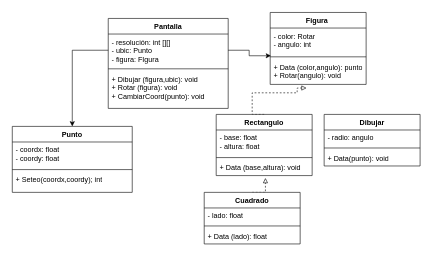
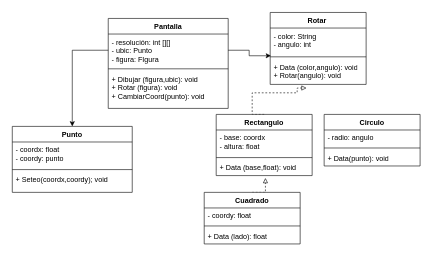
  <mxCell id="0" />
  <mxCell id="1" parent="0" />
  <mxCell id="2" value="Pantalla" style="swimlane;fontStyle=1;align=center;verticalAlign=top;childLayout=stackLayout;horizontal=1;startSize=26;horizontalStack=0;resizeParent=1;resizeParentMax=0;resizeLast=0;collapsible=1;marginBottom=0;whiteSpace=wrap;html=1;" vertex="1" parent="1"><mxGeometry x="180" y="30" width="200" height="150" as="geometry" /></mxCell>
  <mxCell id="3" value="- resolución: int [][]&lt;br&gt;- ubic: Punto&lt;br&gt;- figura: FIgura" style="text;strokeColor=none;fillColor=none;align=left;verticalAlign=top;spacingLeft=4;spacingRight=4;overflow=hidden;rotatable=0;points=[[0,0.5],[1,0.5]];portConstraint=eastwest;whiteSpace=wrap;html=1;" vertex="1" parent="2"><mxGeometry y="26" width="200" height="54" as="geometry" /></mxCell>
  <mxCell id="4" value="" style="line;strokeWidth=1;fillColor=none;align=left;verticalAlign=middle;spacingTop=-1;spacingLeft=3;spacingRight=3;rotatable=0;labelPosition=right;points=[];portConstraint=eastwest;strokeColor=inherit;" vertex="1" parent="2"><mxGeometry y="80" width="200" height="8" as="geometry" /></mxCell>
  <mxCell id="5" value="+ Dibujar (figura,ubic): void&lt;br&gt;+ Rotar (figura): void&lt;br&gt;+ CambiarCoord(punto): void" style="text;strokeColor=none;fillColor=none;align=left;verticalAlign=top;spacingLeft=4;spacingRight=4;overflow=hidden;rotatable=0;points=[[0,0.5],[1,0.5]];portConstraint=eastwest;whiteSpace=wrap;html=1;" vertex="1" parent="2"><mxGeometry y="88" width="200" height="62" as="geometry" /></mxCell>
- <mxCell id="6" value="Figura&amp;nbsp;" style="swimlane;fontStyle=1;align=center;verticalAlign=top;childLayout=stackLayout;horizontal=1;startSize=26;horizontalStack=0;resizeParent=1;resizeParentMax=0;resizeLast=0;collapsible=1;marginBottom=0;whiteSpace=wrap;html=1;" vertex="1" parent="1"><mxGeometry x="450" y="20" width="160" height="120" as="geometry" /></mxCell>
- <mxCell id="7" value="- color: Rotar&lt;br&gt;- angulo: int&lt;br&gt;&lt;br&gt;&lt;br&gt;" style="text;strokeColor=none;fillColor=none;align=left;verticalAlign=top;spacingLeft=4;spacingRight=4;overflow=hidden;rotatable=0;points=[[0,0.5],[1,0.5]];portConstraint=eastwest;whiteSpace=wrap;html=1;" vertex="1" parent="6"><mxGeometry y="26" width="160" height="44" as="geometry" /></mxCell>
+ <mxCell id="6" value="Rotar&amp;nbsp;" style="swimlane;fontStyle=1;align=center;verticalAlign=top;childLayout=stackLayout;horizontal=1;startSize=26;horizontalStack=0;resizeParent=1;resizeParentMax=0;resizeLast=0;collapsible=1;marginBottom=0;whiteSpace=wrap;html=1;" vertex="1" parent="1"><mxGeometry x="450" y="20" width="160" height="120" as="geometry" /></mxCell>
+ <mxCell id="7" value="- color: String&lt;br&gt;- angulo: int&lt;br&gt;&lt;br&gt;&lt;br&gt;" style="text;strokeColor=none;fillColor=none;align=left;verticalAlign=top;spacingLeft=4;spacingRight=4;overflow=hidden;rotatable=0;points=[[0,0.5],[1,0.5]];portConstraint=eastwest;whiteSpace=wrap;html=1;" vertex="1" parent="6"><mxGeometry y="26" width="160" height="44" as="geometry" /></mxCell>
  <mxCell id="8" value="" style="line;strokeWidth=1;fillColor=none;align=left;verticalAlign=middle;spacingTop=-1;spacingLeft=3;spacingRight=3;rotatable=0;labelPosition=right;points=[];portConstraint=eastwest;strokeColor=inherit;" vertex="1" parent="6"><mxGeometry y="70" width="160" height="8" as="geometry" /></mxCell>
- <mxCell id="9" value="+ Data (color,angulo): punto&lt;br&gt;+ Rotar(angulo): void" style="text;strokeColor=none;fillColor=none;align=left;verticalAlign=top;spacingLeft=4;spacingRight=4;overflow=hidden;rotatable=0;points=[[0,0.5],[1,0.5]];portConstraint=eastwest;whiteSpace=wrap;html=1;" vertex="1" parent="6"><mxGeometry y="78" width="160" height="42" as="geometry" /></mxCell>
+ <mxCell id="9" value="+ Data (color,angulo): void&lt;br&gt;+ Rotar(angulo): void" style="text;strokeColor=none;fillColor=none;align=left;verticalAlign=top;spacingLeft=4;spacingRight=4;overflow=hidden;rotatable=0;points=[[0,0.5],[1,0.5]];portConstraint=eastwest;whiteSpace=wrap;html=1;" vertex="1" parent="6"><mxGeometry y="78" width="160" height="42" as="geometry" /></mxCell>
  <mxCell id="10" style="edgeStyle=orthogonalEdgeStyle;rounded=0;orthogonalLoop=1;jettySize=auto;html=1;entryX=0.379;entryY=1.143;entryDx=0;entryDy=0;entryPerimeter=0;exitX=0.5;exitY=0;exitDx=0;exitDy=0;endArrow=block;endFill=0;dashed=1;" edge="1" parent="1" source="11" target="9"><mxGeometry relative="1" as="geometry"><mxPoint x="390" y="190" as="sourcePoint" /><mxPoint x="494" y="125.996" as="targetPoint" /><Array as="points"><mxPoint x="420" y="154" /><mxPoint x="495" y="154" /><mxPoint x="495" y="146" /></Array></mxGeometry></mxCell>
  <mxCell id="11" value="Rectangulo" style="swimlane;fontStyle=1;align=center;verticalAlign=top;childLayout=stackLayout;horizontal=1;startSize=26;horizontalStack=0;resizeParent=1;resizeParentMax=0;resizeLast=0;collapsible=1;marginBottom=0;whiteSpace=wrap;html=1;" vertex="1" parent="1"><mxGeometry x="360" y="190" width="160" height="102" as="geometry" /></mxCell>
- <mxCell id="12" value="- base: float&lt;br&gt;- altura: float&amp;nbsp;" style="text;strokeColor=none;fillColor=none;align=left;verticalAlign=top;spacingLeft=4;spacingRight=4;overflow=hidden;rotatable=0;points=[[0,0.5],[1,0.5]];portConstraint=eastwest;whiteSpace=wrap;html=1;" vertex="1" parent="11"><mxGeometry y="26" width="160" height="42" as="geometry" /></mxCell>
+ <mxCell id="12" value="- base: coordx&lt;br&gt;- altura: float&amp;nbsp;" style="text;strokeColor=none;fillColor=none;align=left;verticalAlign=top;spacingLeft=4;spacingRight=4;overflow=hidden;rotatable=0;points=[[0,0.5],[1,0.5]];portConstraint=eastwest;whiteSpace=wrap;html=1;" vertex="1" parent="11"><mxGeometry y="26" width="160" height="42" as="geometry" /></mxCell>
  <mxCell id="13" value="" style="line;strokeWidth=1;fillColor=none;align=left;verticalAlign=middle;spacingTop=-1;spacingLeft=3;spacingRight=3;rotatable=0;labelPosition=right;points=[];portConstraint=eastwest;strokeColor=inherit;" vertex="1" parent="11"><mxGeometry y="68" width="160" height="8" as="geometry" /></mxCell>
- <mxCell id="14" value="+ Data (base,altura): void" style="text;strokeColor=none;fillColor=none;align=left;verticalAlign=top;spacingLeft=4;spacingRight=4;overflow=hidden;rotatable=0;points=[[0,0.5],[1,0.5]];portConstraint=eastwest;whiteSpace=wrap;html=1;" vertex="1" parent="11"><mxGeometry y="76" width="160" height="26" as="geometry" /></mxCell>
- <mxCell id="15" value="Dibujar" style="swimlane;fontStyle=1;align=center;verticalAlign=top;childLayout=stackLayout;horizontal=1;startSize=26;horizontalStack=0;resizeParent=1;resizeParentMax=0;resizeLast=0;collapsible=1;marginBottom=0;whiteSpace=wrap;html=1;" vertex="1" parent="1"><mxGeometry x="540" y="190" width="160" height="86" as="geometry" /></mxCell>
+ <mxCell id="14" value="+ Data (base,float): void" style="text;strokeColor=none;fillColor=none;align=left;verticalAlign=top;spacingLeft=4;spacingRight=4;overflow=hidden;rotatable=0;points=[[0,0.5],[1,0.5]];portConstraint=eastwest;whiteSpace=wrap;html=1;" vertex="1" parent="11"><mxGeometry y="76" width="160" height="26" as="geometry" /></mxCell>
+ <mxCell id="15" value="Circulo" style="swimlane;fontStyle=1;align=center;verticalAlign=top;childLayout=stackLayout;horizontal=1;startSize=26;horizontalStack=0;resizeParent=1;resizeParentMax=0;resizeLast=0;collapsible=1;marginBottom=0;whiteSpace=wrap;html=1;" vertex="1" parent="1"><mxGeometry x="540" y="190" width="160" height="86" as="geometry" /></mxCell>
  <mxCell id="16" value="- radio: angulo" style="text;strokeColor=none;fillColor=none;align=left;verticalAlign=top;spacingLeft=4;spacingRight=4;overflow=hidden;rotatable=0;points=[[0,0.5],[1,0.5]];portConstraint=eastwest;whiteSpace=wrap;html=1;" vertex="1" parent="15"><mxGeometry y="26" width="160" height="26" as="geometry" /></mxCell>
  <mxCell id="17" value="" style="line;strokeWidth=1;fillColor=none;align=left;verticalAlign=middle;spacingTop=-1;spacingLeft=3;spacingRight=3;rotatable=0;labelPosition=right;points=[];portConstraint=eastwest;strokeColor=inherit;" vertex="1" parent="15"><mxGeometry y="52" width="160" height="8" as="geometry" /></mxCell>
  <mxCell id="18" value="+ Data(punto): void" style="text;strokeColor=none;fillColor=none;align=left;verticalAlign=top;spacingLeft=4;spacingRight=4;overflow=hidden;rotatable=0;points=[[0,0.5],[1,0.5]];portConstraint=eastwest;whiteSpace=wrap;html=1;" vertex="1" parent="15"><mxGeometry y="60" width="160" height="26" as="geometry" /></mxCell>
  <mxCell id="19" style="edgeStyle=orthogonalEdgeStyle;rounded=0;orthogonalLoop=1;jettySize=auto;html=1;exitX=0.5;exitY=0;exitDx=0;exitDy=0;endArrow=block;endFill=0;entryX=0.513;entryY=1.154;entryDx=0;entryDy=0;entryPerimeter=0;dashed=1;" edge="1" parent="1" source="20" target="14"><mxGeometry relative="1" as="geometry"><mxPoint x="450" y="290" as="targetPoint" /></mxGeometry></mxCell>
  <mxCell id="20" value="Cuadrado" style="swimlane;fontStyle=1;align=center;verticalAlign=top;childLayout=stackLayout;horizontal=1;startSize=26;horizontalStack=0;resizeParent=1;resizeParentMax=0;resizeLast=0;collapsible=1;marginBottom=0;whiteSpace=wrap;html=1;" vertex="1" parent="1"><mxGeometry x="340" y="320" width="160" height="86" as="geometry" /></mxCell>
- <mxCell id="21" value="- lado: float" style="text;strokeColor=none;fillColor=none;align=left;verticalAlign=top;spacingLeft=4;spacingRight=4;overflow=hidden;rotatable=0;points=[[0,0.5],[1,0.5]];portConstraint=eastwest;whiteSpace=wrap;html=1;" vertex="1" parent="20"><mxGeometry y="26" width="160" height="26" as="geometry" /></mxCell>
+ <mxCell id="21" value="- coordy: float" style="text;strokeColor=none;fillColor=none;align=left;verticalAlign=top;spacingLeft=4;spacingRight=4;overflow=hidden;rotatable=0;points=[[0,0.5],[1,0.5]];portConstraint=eastwest;whiteSpace=wrap;html=1;" vertex="1" parent="20"><mxGeometry y="26" width="160" height="26" as="geometry" /></mxCell>
  <mxCell id="22" value="" style="line;strokeWidth=1;fillColor=none;align=left;verticalAlign=middle;spacingTop=-1;spacingLeft=3;spacingRight=3;rotatable=0;labelPosition=right;points=[];portConstraint=eastwest;strokeColor=inherit;" vertex="1" parent="20"><mxGeometry y="52" width="160" height="8" as="geometry" /></mxCell>
  <mxCell id="23" value="+ Data (lado): float" style="text;strokeColor=none;fillColor=none;align=left;verticalAlign=top;spacingLeft=4;spacingRight=4;overflow=hidden;rotatable=0;points=[[0,0.5],[1,0.5]];portConstraint=eastwest;whiteSpace=wrap;html=1;" vertex="1" parent="20"><mxGeometry y="60" width="160" height="26" as="geometry" /></mxCell>
  <mxCell id="24" value="Punto" style="swimlane;fontStyle=1;align=center;verticalAlign=top;childLayout=stackLayout;horizontal=1;startSize=26;horizontalStack=0;resizeParent=1;resizeParentMax=0;resizeLast=0;collapsible=1;marginBottom=0;whiteSpace=wrap;html=1;" vertex="1" parent="1"><mxGeometry x="20" y="210" width="200" height="110" as="geometry" /></mxCell>
- <mxCell id="25" value="- coordx: float&lt;br&gt;- coordy: float" style="text;strokeColor=none;fillColor=none;align=left;verticalAlign=top;spacingLeft=4;spacingRight=4;overflow=hidden;rotatable=0;points=[[0,0.5],[1,0.5]];portConstraint=eastwest;whiteSpace=wrap;html=1;" vertex="1" parent="24"><mxGeometry y="26" width="200" height="42" as="geometry" /></mxCell>
+ <mxCell id="25" value="- coordx: float&lt;br&gt;- coordy: punto" style="text;strokeColor=none;fillColor=none;align=left;verticalAlign=top;spacingLeft=4;spacingRight=4;overflow=hidden;rotatable=0;points=[[0,0.5],[1,0.5]];portConstraint=eastwest;whiteSpace=wrap;html=1;" vertex="1" parent="24"><mxGeometry y="26" width="200" height="42" as="geometry" /></mxCell>
  <mxCell id="26" value="" style="line;strokeWidth=1;fillColor=none;align=left;verticalAlign=middle;spacingTop=-1;spacingLeft=3;spacingRight=3;rotatable=0;labelPosition=right;points=[];portConstraint=eastwest;strokeColor=inherit;" vertex="1" parent="24"><mxGeometry y="68" width="200" height="8" as="geometry" /></mxCell>
- <mxCell id="27" value="+ Seteo(coordx,coordy); int" style="text;strokeColor=none;fillColor=none;align=left;verticalAlign=top;spacingLeft=4;spacingRight=4;overflow=hidden;rotatable=0;points=[[0,0.5],[1,0.5]];portConstraint=eastwest;whiteSpace=wrap;html=1;" vertex="1" parent="24"><mxGeometry y="76" width="200" height="34" as="geometry" /></mxCell>
+ <mxCell id="27" value="+ Seteo(coordx,coordy); void" style="text;strokeColor=none;fillColor=none;align=left;verticalAlign=top;spacingLeft=4;spacingRight=4;overflow=hidden;rotatable=0;points=[[0,0.5],[1,0.5]];portConstraint=eastwest;whiteSpace=wrap;html=1;" vertex="1" parent="24"><mxGeometry y="76" width="200" height="34" as="geometry" /></mxCell>
  <mxCell id="28" style="edgeStyle=orthogonalEdgeStyle;rounded=0;orthogonalLoop=1;jettySize=auto;html=1;exitX=0;exitY=0.5;exitDx=0;exitDy=0;" edge="1" parent="1" source="3" target="24"><mxGeometry relative="1" as="geometry" /></mxCell>
  <mxCell id="29" style="edgeStyle=orthogonalEdgeStyle;rounded=0;orthogonalLoop=1;jettySize=auto;html=1;exitX=1;exitY=0.5;exitDx=0;exitDy=0;entryX=0.008;entryY=1.051;entryDx=0;entryDy=0;entryPerimeter=0;" edge="1" parent="1" source="3" target="7"><mxGeometry relative="1" as="geometry" /></mxCell>
